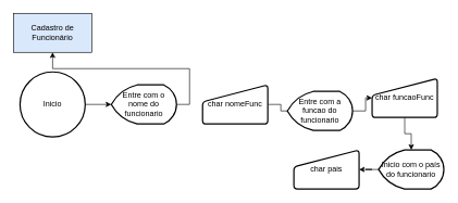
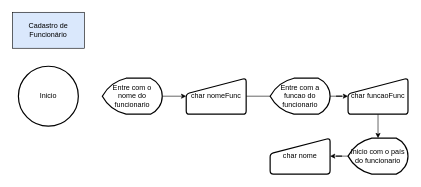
  <mxCell id="0" />
  <mxCell id="1" parent="0" />
  <mxCell id="2" value="Cadastro de Funcionário" style="rounded=0;whiteSpace=wrap;html=1;fillColor=#dae8fc;" vertex="1" parent="1"><mxGeometry x="20" y="20" width="120" height="60" as="geometry" /></mxCell>
- <mxCell id="3" style="edgeStyle=orthogonalEdgeStyle;rounded=0;orthogonalLoop=1;jettySize=auto;html=1;exitX=1;exitY=0.5;exitDx=0;exitDy=0;exitPerimeter=0;" edge="1" parent="1" source="4" target="6"><mxGeometry relative="1" as="geometry"><mxPoint x="170" y="160" as="targetPoint" /></mxGeometry></mxCell>
  <mxCell id="4" value="Inicio" style="strokeWidth=2;html=1;shape=mxgraph.flowchart.start_2;whiteSpace=wrap;" vertex="1" parent="1"><mxGeometry x="30" y="110" width="100" height="100" as="geometry" /></mxCell>
- <mxCell id="5" style="edgeStyle=orthogonalEdgeStyle;rounded=0;orthogonalLoop=1;jettySize=auto;html=1;exitX=1;exitY=0.5;exitDx=0;exitDy=0;exitPerimeter=0;" edge="1" parent="1" source="6" target="2"><mxGeometry relative="1" as="geometry"><mxPoint x="320" y="160" as="targetPoint" /></mxGeometry></mxCell>
+ <mxCell id="5" style="edgeStyle=orthogonalEdgeStyle;rounded=0;orthogonalLoop=1;jettySize=auto;html=1;exitX=1;exitY=0.5;exitDx=0;exitDy=0;exitPerimeter=0;" edge="1" parent="1" source="6" target="8"><mxGeometry relative="1" as="geometry"><mxPoint x="320" y="160" as="targetPoint" /></mxGeometry></mxCell>
  <mxCell id="6" value="Entre com o nome do funcionario" style="strokeWidth=2;html=1;shape=mxgraph.flowchart.display;whiteSpace=wrap;" vertex="1" parent="1"><mxGeometry x="170" y="130" width="100" height="60" as="geometry" /></mxCell>
  <mxCell id="7" style="edgeStyle=orthogonalEdgeStyle;rounded=0;orthogonalLoop=1;jettySize=auto;html=1;exitX=1;exitY=0.5;exitDx=0;exitDy=0;endArrow=none;" edge="1" parent="1" source="8" target="10"><mxGeometry relative="1" as="geometry"><mxPoint x="450" y="160" as="targetPoint" /></mxGeometry></mxCell>
  <mxCell id="8" value="char nomeFunc" style="html=1;strokeWidth=2;shape=manualInput;whiteSpace=wrap;rounded=1;size=26;arcSize=11;" vertex="1" parent="1"><mxGeometry x="310" y="130" width="100" height="60" as="geometry" /></mxCell>
  <mxCell id="9" style="edgeStyle=orthogonalEdgeStyle;rounded=0;orthogonalLoop=1;jettySize=auto;html=1;exitX=1;exitY=0.5;exitDx=0;exitDy=0;exitPerimeter=0;" edge="1" parent="1" source="10" target="12"><mxGeometry relative="1" as="geometry"><mxPoint x="580" y="160" as="targetPoint" /></mxGeometry></mxCell>
- <mxCell id="10" value="Entre com a funcao do funcionario" style="strokeWidth=2;html=1;shape=mxgraph.flowchart.display;whiteSpace=wrap;" vertex="1" parent="1"><mxGeometry x="440" y="140" width="100" height="60" as="geometry" /></mxCell>
+ <mxCell id="10" value="Entre com a funcao do funcionario" style="strokeWidth=2;html=1;shape=mxgraph.flowchart.display;whiteSpace=wrap;" vertex="1" parent="1"><mxGeometry x="450" y="130" width="100" height="60" as="geometry" /></mxCell>
  <mxCell id="11" style="edgeStyle=orthogonalEdgeStyle;rounded=0;orthogonalLoop=1;jettySize=auto;html=1;exitX=0.5;exitY=1;exitDx=0;exitDy=0;" edge="1" parent="1" source="12" target="14"><mxGeometry relative="1" as="geometry"><mxPoint x="630" y="230" as="targetPoint" /></mxGeometry></mxCell>
- <mxCell id="12" value="char funcaoFunc" style="html=1;strokeWidth=2;shape=manualInput;whiteSpace=wrap;rounded=1;size=26;arcSize=11;" vertex="1" parent="1"><mxGeometry x="570" y="120" width="100" height="60" as="geometry" /></mxCell>
+ <mxCell id="12" value="char funcaoFunc" style="html=1;strokeWidth=2;shape=manualInput;whiteSpace=wrap;rounded=1;size=26;arcSize=11;" vertex="1" parent="1"><mxGeometry x="580" y="130" width="100" height="60" as="geometry" /></mxCell>
  <mxCell id="13" style="edgeStyle=orthogonalEdgeStyle;rounded=0;orthogonalLoop=1;jettySize=auto;html=1;exitX=0;exitY=0.5;exitDx=0;exitDy=0;exitPerimeter=0;" edge="1" parent="1" source="14" target="15"><mxGeometry relative="1" as="geometry"><mxPoint x="540" y="260" as="targetPoint" /></mxGeometry></mxCell>
  <mxCell id="14" value="Inicio com o país do funcionario" style="strokeWidth=2;html=1;shape=mxgraph.flowchart.display;whiteSpace=wrap;" vertex="1" parent="1"><mxGeometry x="580" y="230" width="100" height="60" as="geometry" /></mxCell>
- <mxCell id="15" value="char pais" style="html=1;strokeWidth=2;shape=manualInput;whiteSpace=wrap;rounded=1;size=26;arcSize=11;" vertex="1" parent="1"><mxGeometry x="450" y="230" width="100" height="60" as="geometry" /></mxCell>
+ <mxCell id="15" value="char nome" style="html=1;strokeWidth=2;shape=manualInput;whiteSpace=wrap;rounded=1;size=26;arcSize=11;" vertex="1" parent="1"><mxGeometry x="450" y="230" width="100" height="60" as="geometry" /></mxCell>
